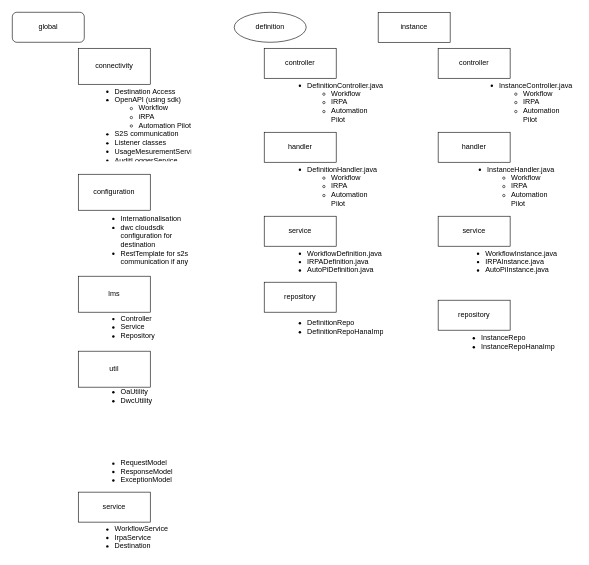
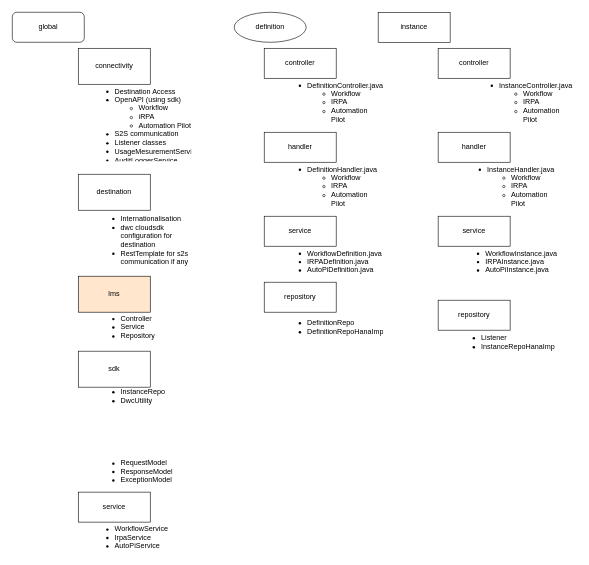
  <mxCell id="0" />
  <mxCell id="1" parent="0" />
  <mxCell id="2" value="connectivity" style="rounded=0;whiteSpace=wrap;html=1;" vertex="1" parent="1"><mxGeometry x="130" y="80" width="120" height="60" as="geometry" /></mxCell>
  <mxCell id="3" value="global" style="whiteSpace=wrap;html=1;rounded=1;" vertex="1" parent="1"><mxGeometry x="20" y="20" width="120" height="50" as="geometry" /></mxCell>
  <mxCell id="4" value="&lt;ul&gt;&lt;li&gt;Destination Access&lt;/li&gt;&lt;li&gt;OpenAPI (using sdk)&lt;/li&gt;&lt;ul&gt;&lt;li&gt;Workflow&lt;/li&gt;&lt;li&gt;iRPA&lt;/li&gt;&lt;li&gt;Automation Pilot&amp;nbsp;&lt;/li&gt;&lt;/ul&gt;&lt;li&gt;S2S communication&lt;/li&gt;&lt;li&gt;Listener classes&lt;/li&gt;&lt;li&gt;UsageMesurementService&lt;/li&gt;&lt;li&gt;AuditLoggerService&lt;/li&gt;&lt;/ul&gt;" style="text;strokeColor=none;fillColor=none;html=1;whiteSpace=wrap;verticalAlign=middle;overflow=hidden;" vertex="1" parent="1"><mxGeometry x="149" y="130" width="170" height="140" as="geometry" /></mxCell>
- <mxCell id="5" value="configuration" style="rounded=0;whiteSpace=wrap;html=1;" vertex="1" parent="1"><mxGeometry x="130" y="290" width="120" height="60" as="geometry" /></mxCell>
+ <mxCell id="5" value="destination" style="rounded=0;whiteSpace=wrap;html=1;" vertex="1" parent="1"><mxGeometry x="130" y="290" width="120" height="60" as="geometry" /></mxCell>
  <mxCell id="6" value="&lt;ul&gt;&lt;li&gt;Internationalisation&lt;/li&gt;&lt;li&gt;dwc cloudsdk configuration for destination&lt;/li&gt;&lt;li&gt;RestTemplate for s2s communication if any&lt;/li&gt;&lt;/ul&gt;" style="text;strokeColor=none;fillColor=none;html=1;whiteSpace=wrap;verticalAlign=middle;overflow=hidden;" vertex="1" parent="1"><mxGeometry x="159" y="330" width="170" height="140" as="geometry" /></mxCell>
- <mxCell id="7" value="lms" style="rounded=0;whiteSpace=wrap;html=1;" vertex="1" parent="1"><mxGeometry x="130" y="460" width="120" height="60" as="geometry" /></mxCell>
+ <mxCell id="7" value="lms" style="rounded=0;whiteSpace=wrap;html=1;fillColor=#ffe6cc;" vertex="1" parent="1"><mxGeometry x="130" y="460" width="120" height="60" as="geometry" /></mxCell>
  <mxCell id="8" value="&lt;ul&gt;&lt;li&gt;Controller&lt;/li&gt;&lt;li&gt;Service&amp;nbsp;&lt;/li&gt;&lt;li&gt;Repository&lt;/li&gt;&lt;/ul&gt;" style="text;strokeColor=none;fillColor=none;html=1;whiteSpace=wrap;verticalAlign=middle;overflow=hidden;" vertex="1" parent="1"><mxGeometry x="159" y="505" width="131" height="80" as="geometry" /></mxCell>
- <mxCell id="9" value="util" style="rounded=0;whiteSpace=wrap;html=1;" vertex="1" parent="1"><mxGeometry x="130" y="585" width="120" height="60" as="geometry" /></mxCell>
- <mxCell id="10" value="&lt;ul&gt;&lt;li&gt;OaUtility&lt;/li&gt;&lt;li&gt;DwcUtility&amp;nbsp;&lt;/li&gt;&lt;/ul&gt;" style="text;strokeColor=none;fillColor=none;html=1;whiteSpace=wrap;verticalAlign=middle;overflow=hidden;" vertex="1" parent="1"><mxGeometry x="159" y="630" width="131" height="60" as="geometry" /></mxCell>
+ <mxCell id="9" value="sdk" style="rounded=0;whiteSpace=wrap;html=1;" vertex="1" parent="1"><mxGeometry x="130" y="585" width="120" height="60" as="geometry" /></mxCell>
+ <mxCell id="10" value="&lt;ul&gt;&lt;li&gt;InstanceRepo&lt;/li&gt;&lt;li&gt;DwcUtility&amp;nbsp;&lt;/li&gt;&lt;/ul&gt;" style="text;strokeColor=none;fillColor=none;html=1;whiteSpace=wrap;verticalAlign=middle;overflow=hidden;" vertex="1" parent="1"><mxGeometry x="159" y="630" width="131" height="60" as="geometry" /></mxCell>
  <mxCell id="11" value="definition" style="ellipse;whiteSpace=wrap;html=1;" vertex="1" parent="1"><mxGeometry x="390" y="20" width="120" height="50" as="geometry" /></mxCell>
  <mxCell id="12" value="controller" style="rounded=0;whiteSpace=wrap;html=1;" vertex="1" parent="1"><mxGeometry x="440" y="80" width="120" height="50" as="geometry" /></mxCell>
  <mxCell id="13" value="handler" style="rounded=0;whiteSpace=wrap;html=1;" vertex="1" parent="1"><mxGeometry x="440" y="220" width="120" height="50" as="geometry" /></mxCell>
  <mxCell id="14" value="&lt;ul&gt;&lt;li&gt;DefinitionController.java&lt;/li&gt;&lt;ul&gt;&lt;li&gt;Workflow&lt;/li&gt;&lt;li&gt;IRPA&lt;/li&gt;&lt;li&gt;Automation Pilot&amp;nbsp;&lt;/li&gt;&lt;/ul&gt;&lt;/ul&gt;" style="text;strokeColor=none;fillColor=none;html=1;whiteSpace=wrap;verticalAlign=middle;overflow=hidden;" vertex="1" parent="1"><mxGeometry x="470" y="120" width="170" height="100" as="geometry" /></mxCell>
  <mxCell id="15" value="&lt;ul&gt;&lt;li&gt;DefinitionHandler.java&lt;/li&gt;&lt;ul&gt;&lt;li&gt;Workflow&lt;/li&gt;&lt;li&gt;IRPA&lt;/li&gt;&lt;li&gt;Automation Pilot&amp;nbsp;&lt;/li&gt;&lt;/ul&gt;&lt;/ul&gt;" style="text;strokeColor=none;fillColor=none;html=1;whiteSpace=wrap;verticalAlign=middle;overflow=hidden;" vertex="1" parent="1"><mxGeometry x="470" y="260" width="170" height="100" as="geometry" /></mxCell>
  <mxCell id="16" value="service" style="rounded=0;whiteSpace=wrap;html=1;" vertex="1" parent="1"><mxGeometry x="440" y="360" width="120" height="50" as="geometry" /></mxCell>
  <mxCell id="17" value="&lt;ul&gt;&lt;li&gt;WorkflowDefinition.java&lt;br&gt;&lt;/li&gt;&lt;li&gt;IRPADefinition.java&lt;br&gt;&lt;/li&gt;&lt;li&gt;AutoPiDefinition.java&lt;br&gt;&lt;/li&gt;&lt;/ul&gt;" style="text;strokeColor=none;fillColor=none;html=1;whiteSpace=wrap;verticalAlign=middle;overflow=hidden;" vertex="1" parent="1"><mxGeometry x="470" y="400" width="170" height="70" as="geometry" /></mxCell>
  <mxCell id="18" value="repository" style="rounded=0;whiteSpace=wrap;html=1;" vertex="1" parent="1"><mxGeometry x="440" y="470" width="120" height="50" as="geometry" /></mxCell>
  <mxCell id="19" value="&lt;ul&gt;&lt;li&gt;RequestModel&lt;/li&gt;&lt;li&gt;ResponseModel&lt;/li&gt;&lt;li&gt;ExceptionModel&lt;/li&gt;&lt;li&gt;DwcUtility&amp;nbsp;&lt;/li&gt;&lt;/ul&gt;" style="text;strokeColor=none;fillColor=none;html=1;whiteSpace=wrap;verticalAlign=middle;overflow=hidden;" vertex="1" parent="1"><mxGeometry x="159" y="750" width="131" height="60" as="geometry" /></mxCell>
  <mxCell id="20" value="instance" style="rounded=0;whiteSpace=wrap;html=1;" vertex="1" parent="1"><mxGeometry x="630" y="20" width="120" height="50" as="geometry" /></mxCell>
  <mxCell id="21" value="controller" style="rounded=0;whiteSpace=wrap;html=1;" vertex="1" parent="1"><mxGeometry x="730" y="80" width="120" height="50" as="geometry" /></mxCell>
  <mxCell id="22" value="handler" style="rounded=0;whiteSpace=wrap;html=1;" vertex="1" parent="1"><mxGeometry x="730" y="220" width="120" height="50" as="geometry" /></mxCell>
  <mxCell id="23" value="&lt;ul&gt;&lt;li&gt;InstanceController.java&lt;/li&gt;&lt;ul&gt;&lt;li&gt;Workflow&lt;/li&gt;&lt;li&gt;IRPA&lt;/li&gt;&lt;li&gt;Automation Pilot&amp;nbsp;&lt;/li&gt;&lt;/ul&gt;&lt;/ul&gt;" style="text;strokeColor=none;fillColor=none;html=1;whiteSpace=wrap;verticalAlign=middle;overflow=hidden;" vertex="1" parent="1"><mxGeometry x="790" y="120" width="170" height="100" as="geometry" /></mxCell>
  <mxCell id="24" value="&lt;ul&gt;&lt;li&gt;InstanceHandler.java&lt;/li&gt;&lt;ul&gt;&lt;li&gt;Workflow&lt;/li&gt;&lt;li&gt;IRPA&lt;/li&gt;&lt;li&gt;Automation Pilot&amp;nbsp;&lt;/li&gt;&lt;/ul&gt;&lt;/ul&gt;" style="text;strokeColor=none;fillColor=none;html=1;whiteSpace=wrap;verticalAlign=middle;overflow=hidden;" vertex="1" parent="1"><mxGeometry x="770" y="260" width="170" height="100" as="geometry" /></mxCell>
  <mxCell id="25" value="service" style="rounded=0;whiteSpace=wrap;html=1;" vertex="1" parent="1"><mxGeometry x="730" y="360" width="120" height="50" as="geometry" /></mxCell>
  <mxCell id="26" value="&lt;ul&gt;&lt;li&gt;WorkflowInstance.java&lt;/li&gt;&lt;li&gt;IRPAInstance.java&lt;br&gt;&lt;/li&gt;&lt;li&gt;AutoPiInstance.java&amp;nbsp;&lt;br&gt;&lt;/li&gt;&lt;/ul&gt;" style="text;strokeColor=none;fillColor=none;html=1;whiteSpace=wrap;verticalAlign=middle;overflow=hidden;" vertex="1" parent="1"><mxGeometry x="767" y="400" width="170" height="70" as="geometry" /></mxCell>
  <mxCell id="27" value="service" style="rounded=0;whiteSpace=wrap;html=1;" vertex="1" parent="1"><mxGeometry x="130" y="820" width="120" height="50" as="geometry" /></mxCell>
- <mxCell id="28" value="&lt;ul&gt;&lt;li&gt;WorkflowService&lt;/li&gt;&lt;li&gt;IrpaService&lt;/li&gt;&lt;li&gt;Destination&lt;/li&gt;&lt;li&gt;&lt;/li&gt;&lt;/ul&gt;" style="text;strokeColor=none;fillColor=none;html=1;whiteSpace=wrap;verticalAlign=middle;overflow=hidden;" vertex="1" parent="1"><mxGeometry x="149" y="860" width="131" height="60" as="geometry" /></mxCell>
+ <mxCell id="28" value="&lt;ul&gt;&lt;li&gt;WorkflowService&lt;/li&gt;&lt;li&gt;IrpaService&lt;/li&gt;&lt;li&gt;AutoPiService&lt;/li&gt;&lt;li&gt;&lt;/li&gt;&lt;/ul&gt;" style="text;strokeColor=none;fillColor=none;html=1;whiteSpace=wrap;verticalAlign=middle;overflow=hidden;" vertex="1" parent="1"><mxGeometry x="149" y="860" width="131" height="60" as="geometry" /></mxCell>
  <mxCell id="29" value="&lt;ul&gt;&lt;li&gt;DefinitionRepo&lt;/li&gt;&lt;li&gt;DefinitionRepoHanaImp&lt;/li&gt;&lt;/ul&gt;" style="text;strokeColor=none;fillColor=none;html=1;whiteSpace=wrap;verticalAlign=middle;overflow=hidden;" vertex="1" parent="1"><mxGeometry x="470" y="515" width="170" height="60" as="geometry" /></mxCell>
  <mxCell id="30" value="repository" style="rounded=0;whiteSpace=wrap;html=1;" vertex="1" parent="1"><mxGeometry x="730" y="500" width="120" height="50" as="geometry" /></mxCell>
- <mxCell id="31" value="&lt;ul&gt;&lt;li&gt;InstanceRepo&lt;/li&gt;&lt;li&gt;InstanceRepoHanaImp&lt;/li&gt;&lt;/ul&gt;" style="text;strokeColor=none;fillColor=none;html=1;whiteSpace=wrap;verticalAlign=middle;overflow=hidden;" vertex="1" parent="1"><mxGeometry x="760" y="540" width="170" height="60" as="geometry" /></mxCell>
+ <mxCell id="31" value="&lt;ul&gt;&lt;li&gt;Listener&lt;/li&gt;&lt;li&gt;InstanceRepoHanaImp&lt;/li&gt;&lt;/ul&gt;" style="text;strokeColor=none;fillColor=none;html=1;whiteSpace=wrap;verticalAlign=middle;overflow=hidden;" vertex="1" parent="1"><mxGeometry x="760" y="540" width="170" height="60" as="geometry" /></mxCell>
